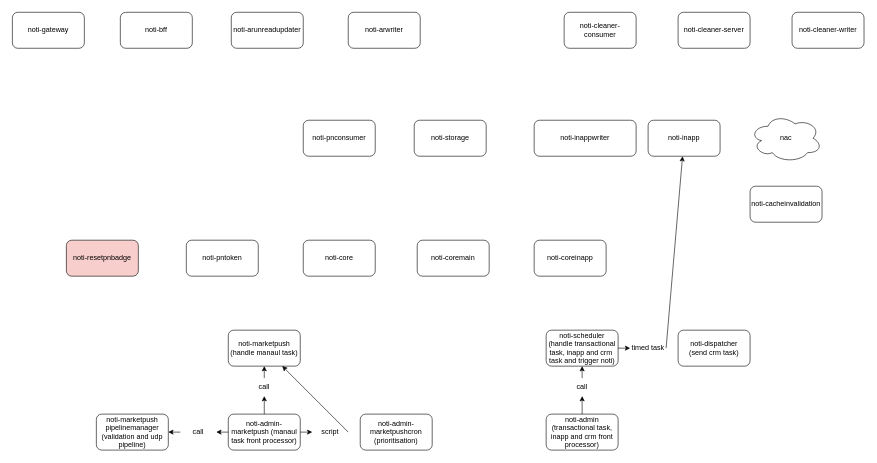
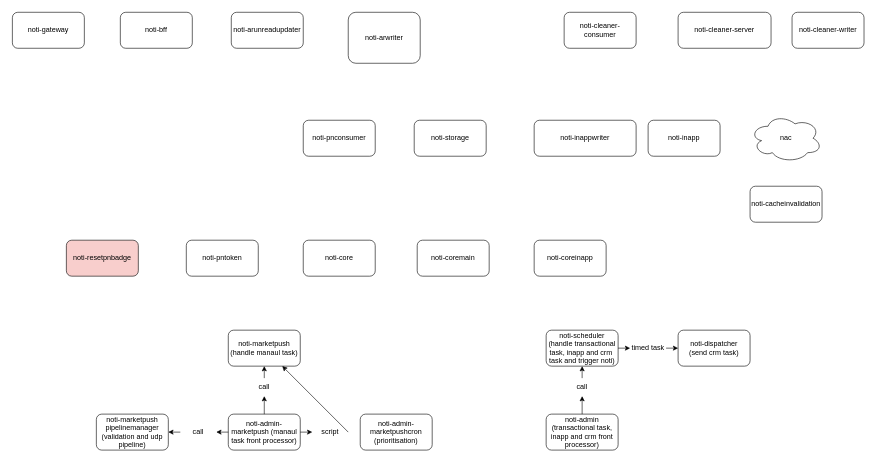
  <mxCell id="0" />
  <mxCell id="1" parent="0" />
  <mxCell id="2" value="noti-admin-marketpush (manaul task front processor)" style="rounded=1;whiteSpace=wrap;html=1;" vertex="1" parent="1"><mxGeometry x="380" y="690" width="120" height="60" as="geometry" /></mxCell>
  <mxCell id="3" value="noti-admin&lt;br&gt;(transactional task, inapp and crm front processor)" style="rounded=1;whiteSpace=wrap;html=1;" vertex="1" parent="1"><mxGeometry x="910" y="690" width="120" height="60" as="geometry" /></mxCell>
  <mxCell id="4" value="noti-marketpush (handle manaul task)" style="rounded=1;whiteSpace=wrap;html=1;" vertex="1" parent="1"><mxGeometry x="380" y="550" width="120" height="60" as="geometry" /></mxCell>
  <mxCell id="5" value="noti-core" style="rounded=1;whiteSpace=wrap;html=1;" vertex="1" parent="1"><mxGeometry x="505" y="400" width="120" height="60" as="geometry" /></mxCell>
  <mxCell id="6" value="noti-storage" style="rounded=1;whiteSpace=wrap;html=1;" vertex="1" parent="1"><mxGeometry x="690" y="200" width="120" height="60" as="geometry" /></mxCell>
  <mxCell id="7" value="noti-scheduler&lt;br&gt;(handle transactional&lt;br&gt;task, inapp and crm&amp;nbsp;&lt;br&gt;task and trigger noti)" style="rounded=1;whiteSpace=wrap;html=1;" vertex="1" parent="1"><mxGeometry x="910" y="550" width="120" height="60" as="geometry" /></mxCell>
  <mxCell id="8" value="noti-pnconsumer" style="rounded=1;whiteSpace=wrap;html=1;" vertex="1" parent="1"><mxGeometry x="505" y="200" width="120" height="60" as="geometry" /></mxCell>
  <mxCell id="9" value="noti-bff" style="rounded=1;whiteSpace=wrap;html=1;" vertex="1" parent="1"><mxGeometry x="200" y="20" width="120" height="60" as="geometry" /></mxCell>
  <mxCell id="10" value="noti-gateway" style="rounded=1;whiteSpace=wrap;html=1;" vertex="1" parent="1"><mxGeometry x="20" y="20" width="120" height="60" as="geometry" /></mxCell>
  <mxCell id="11" value="noti-cleaner-consumer" style="rounded=1;whiteSpace=wrap;html=1;" vertex="1" parent="1"><mxGeometry x="940" y="20" width="120" height="60" as="geometry" /></mxCell>
- <mxCell id="12" value="noti-cleaner-server" style="rounded=1;whiteSpace=wrap;html=1;" vertex="1" parent="1"><mxGeometry x="1130" y="20" width="120" height="60" as="geometry" /></mxCell>
+ <mxCell id="12" value="noti-cleaner-server" style="rounded=1;whiteSpace=wrap;html=1;" vertex="1" parent="1"><mxGeometry x="1130" y="20" width="155" height="60" as="geometry" /></mxCell>
  <mxCell id="13" value="noti-cleaner-writer" style="rounded=1;whiteSpace=wrap;html=1;" vertex="1" parent="1"><mxGeometry x="1320" y="20" width="120" height="60" as="geometry" /></mxCell>
  <mxCell id="14" value="noti-marketpush&lt;br&gt;pipelinemanager&lt;br&gt;(validation and udp pipeline)" style="rounded=1;whiteSpace=wrap;html=1;" vertex="1" parent="1"><mxGeometry x="160" y="690" width="120" height="60" as="geometry" /></mxCell>
  <mxCell id="15" value="noti-admin-marketpushcron&lt;br&gt;(prioritisation)" style="rounded=1;whiteSpace=wrap;html=1;" vertex="1" parent="1"><mxGeometry x="600" y="690" width="120" height="60" as="geometry" /></mxCell>
  <mxCell id="16" value="noti-cacheinvalidation" style="rounded=1;whiteSpace=wrap;html=1;" vertex="1" parent="1"><mxGeometry x="1250" y="310" width="120" height="60" as="geometry" /></mxCell>
  <mxCell id="17" value="noti-arunreadupdater" style="rounded=1;whiteSpace=wrap;html=1;" vertex="1" parent="1"><mxGeometry x="385" y="20" width="120" height="60" as="geometry" /></mxCell>
  <mxCell id="18" value="noti-inappwriter" style="rounded=1;whiteSpace=wrap;html=1;" vertex="1" parent="1"><mxGeometry x="890" y="200" width="170" height="60" as="geometry" /></mxCell>
  <mxCell id="19" value="noti-inapp" style="rounded=1;whiteSpace=wrap;html=1;" vertex="1" parent="1"><mxGeometry x="1080" y="200" width="120" height="60" as="geometry" /></mxCell>
- <mxCell id="20" value="noti-arwriter" style="rounded=1;whiteSpace=wrap;html=1;" vertex="1" parent="1"><mxGeometry x="580" y="20" width="120" height="60" as="geometry" /></mxCell>
+ <mxCell id="20" value="noti-arwriter" style="rounded=1;whiteSpace=wrap;html=1;" vertex="1" parent="1"><mxGeometry x="580" y="20" width="120" height="85" as="geometry" /></mxCell>
  <mxCell id="21" value="noti-dispatcher&lt;br&gt;(send crm task)" style="rounded=1;whiteSpace=wrap;html=1;" vertex="1" parent="1"><mxGeometry x="1130" y="550" width="120" height="60" as="geometry" /></mxCell>
  <mxCell id="22" value="noti-coremain" style="rounded=1;whiteSpace=wrap;html=1;" vertex="1" parent="1"><mxGeometry x="695" y="400" width="120" height="60" as="geometry" /></mxCell>
  <mxCell id="23" value="noti-coreinapp" style="rounded=1;whiteSpace=wrap;html=1;" vertex="1" parent="1"><mxGeometry x="890" y="400" width="120" height="60" as="geometry" /></mxCell>
  <mxCell id="24" value="noti-resetpnbadge" style="rounded=1;whiteSpace=wrap;html=1;fillColor=#f8cecc;" vertex="1" parent="1"><mxGeometry x="110" y="400" width="120" height="60" as="geometry" /></mxCell>
  <mxCell id="25" value="noti-pntoken" style="rounded=1;whiteSpace=wrap;html=1;" vertex="1" parent="1"><mxGeometry x="310" y="400" width="120" height="60" as="geometry" /></mxCell>
  <mxCell id="26" value="" style="endArrow=classic;html=1;rounded=0;exitX=0.5;exitY=0;exitDx=0;exitDy=0;entryX=0.5;entryY=1;entryDx=0;entryDy=0;" edge="1" parent="1" source="32" target="4"><mxGeometry width="50" height="50" relative="1" as="geometry"><mxPoint x="740" y="540" as="sourcePoint" /><mxPoint x="790" y="490" as="targetPoint" /></mxGeometry></mxCell>
  <mxCell id="27" value="" style="endArrow=classic;html=1;rounded=0;exitX=1;exitY=0.5;exitDx=0;exitDy=0;" edge="1" parent="1" source="34" target="4"><mxGeometry width="50" height="50" relative="1" as="geometry"><mxPoint x="740" y="560" as="sourcePoint" /><mxPoint x="790" y="510" as="targetPoint" /></mxGeometry></mxCell>
  <mxCell id="28" value="" style="endArrow=classic;html=1;rounded=0;exitX=0;exitY=0.5;exitDx=0;exitDy=0;entryX=1;entryY=0.5;entryDx=0;entryDy=0;" edge="1" parent="1" source="30" target="14"><mxGeometry width="50" height="50" relative="1" as="geometry"><mxPoint x="450" y="700" as="sourcePoint" /><mxPoint x="450" y="620" as="targetPoint" /></mxGeometry></mxCell>
  <mxCell id="29" value="" style="endArrow=classic;html=1;rounded=0;exitX=0;exitY=0.5;exitDx=0;exitDy=0;entryX=1;entryY=0.5;entryDx=0;entryDy=0;" edge="1" parent="1" source="2" target="30"><mxGeometry width="50" height="50" relative="1" as="geometry"><mxPoint x="380" y="720" as="sourcePoint" /><mxPoint x="280" y="720" as="targetPoint" /></mxGeometry></mxCell>
  <mxCell id="30" value="call" style="text;html=1;strokeColor=none;fillColor=none;align=center;verticalAlign=middle;whiteSpace=wrap;rounded=0;" vertex="1" parent="1"><mxGeometry x="300" y="705" width="60" height="30" as="geometry" /></mxCell>
  <mxCell id="31" value="" style="endArrow=classic;html=1;rounded=0;exitX=0.5;exitY=0;exitDx=0;exitDy=0;entryX=0.5;entryY=1;entryDx=0;entryDy=0;" edge="1" parent="1" source="2" target="32"><mxGeometry width="50" height="50" relative="1" as="geometry"><mxPoint x="440" y="690" as="sourcePoint" /><mxPoint x="440" y="610" as="targetPoint" /></mxGeometry></mxCell>
  <mxCell id="32" value="call" style="text;html=1;strokeColor=none;fillColor=none;align=center;verticalAlign=middle;whiteSpace=wrap;rounded=0;" vertex="1" parent="1"><mxGeometry x="410" y="630" width="60" height="30" as="geometry" /></mxCell>
  <mxCell id="33" value="" style="endArrow=classic;html=1;rounded=0;exitX=1;exitY=0.5;exitDx=0;exitDy=0;" edge="1" parent="1" source="2" target="34"><mxGeometry width="50" height="50" relative="1" as="geometry"><mxPoint x="500" y="720" as="sourcePoint" /><mxPoint x="600" y="720" as="targetPoint" /></mxGeometry></mxCell>
  <mxCell id="34" value="script" style="text;html=1;strokeColor=none;fillColor=none;align=center;verticalAlign=middle;whiteSpace=wrap;rounded=0;" vertex="1" parent="1"><mxGeometry x="520" y="705" width="60" height="30" as="geometry" /></mxCell>
  <mxCell id="35" value="" style="endArrow=classic;html=1;rounded=0;entryX=0.5;entryY=1;entryDx=0;entryDy=0;" edge="1" parent="1" source="37" target="7"><mxGeometry width="50" height="50" relative="1" as="geometry"><mxPoint x="830" y="770" as="sourcePoint" /><mxPoint x="880" y="720" as="targetPoint" /></mxGeometry></mxCell>
  <mxCell id="36" value="" style="endArrow=classic;html=1;rounded=0;entryX=0.5;entryY=1;entryDx=0;entryDy=0;" edge="1" parent="1" source="3" target="37"><mxGeometry width="50" height="50" relative="1" as="geometry"><mxPoint x="970" y="690" as="sourcePoint" /><mxPoint x="970" y="610" as="targetPoint" /></mxGeometry></mxCell>
  <mxCell id="37" value="call" style="text;html=1;strokeColor=none;fillColor=none;align=center;verticalAlign=middle;whiteSpace=wrap;rounded=0;" vertex="1" parent="1"><mxGeometry x="940" y="630" width="60" height="30" as="geometry" /></mxCell>
- <mxCell id="38" value="" style="endArrow=classic;html=1;rounded=0;exitX=1;exitY=0.5;exitDx=0;exitDy=0;" edge="1" parent="1" source="40" target="19"><mxGeometry width="50" height="50" relative="1" as="geometry"><mxPoint x="590" y="930" as="sourcePoint" /><mxPoint x="590" y="860" as="targetPoint" /></mxGeometry></mxCell>
+ <mxCell id="38" value="" style="endArrow=classic;html=1;rounded=0;entryX=0;entryY=0.5;entryDx=0;entryDy=0;exitX=1;exitY=0.5;exitDx=0;exitDy=0;" edge="1" parent="1" source="40" target="21"><mxGeometry width="50" height="50" relative="1" as="geometry"><mxPoint x="590" y="930" as="sourcePoint" /><mxPoint x="590" y="860" as="targetPoint" /></mxGeometry></mxCell>
  <mxCell id="39" value="" style="endArrow=classic;html=1;rounded=0;entryX=0;entryY=0.5;entryDx=0;entryDy=0;exitX=1;exitY=0.5;exitDx=0;exitDy=0;" edge="1" parent="1" source="7" target="40"><mxGeometry width="50" height="50" relative="1" as="geometry"><mxPoint x="1030" y="580" as="sourcePoint" /><mxPoint x="1100" y="580" as="targetPoint" /></mxGeometry></mxCell>
  <mxCell id="40" value="timed task" style="text;html=1;strokeColor=none;fillColor=none;align=center;verticalAlign=middle;whiteSpace=wrap;rounded=0;" vertex="1" parent="1"><mxGeometry x="1050" y="565" width="60" height="30" as="geometry" /></mxCell>
  <mxCell id="41" value="nac" style="ellipse;shape=cloud;whiteSpace=wrap;html=1;" vertex="1" parent="1"><mxGeometry x="1250" y="190" width="120" height="80" as="geometry" /></mxCell>
